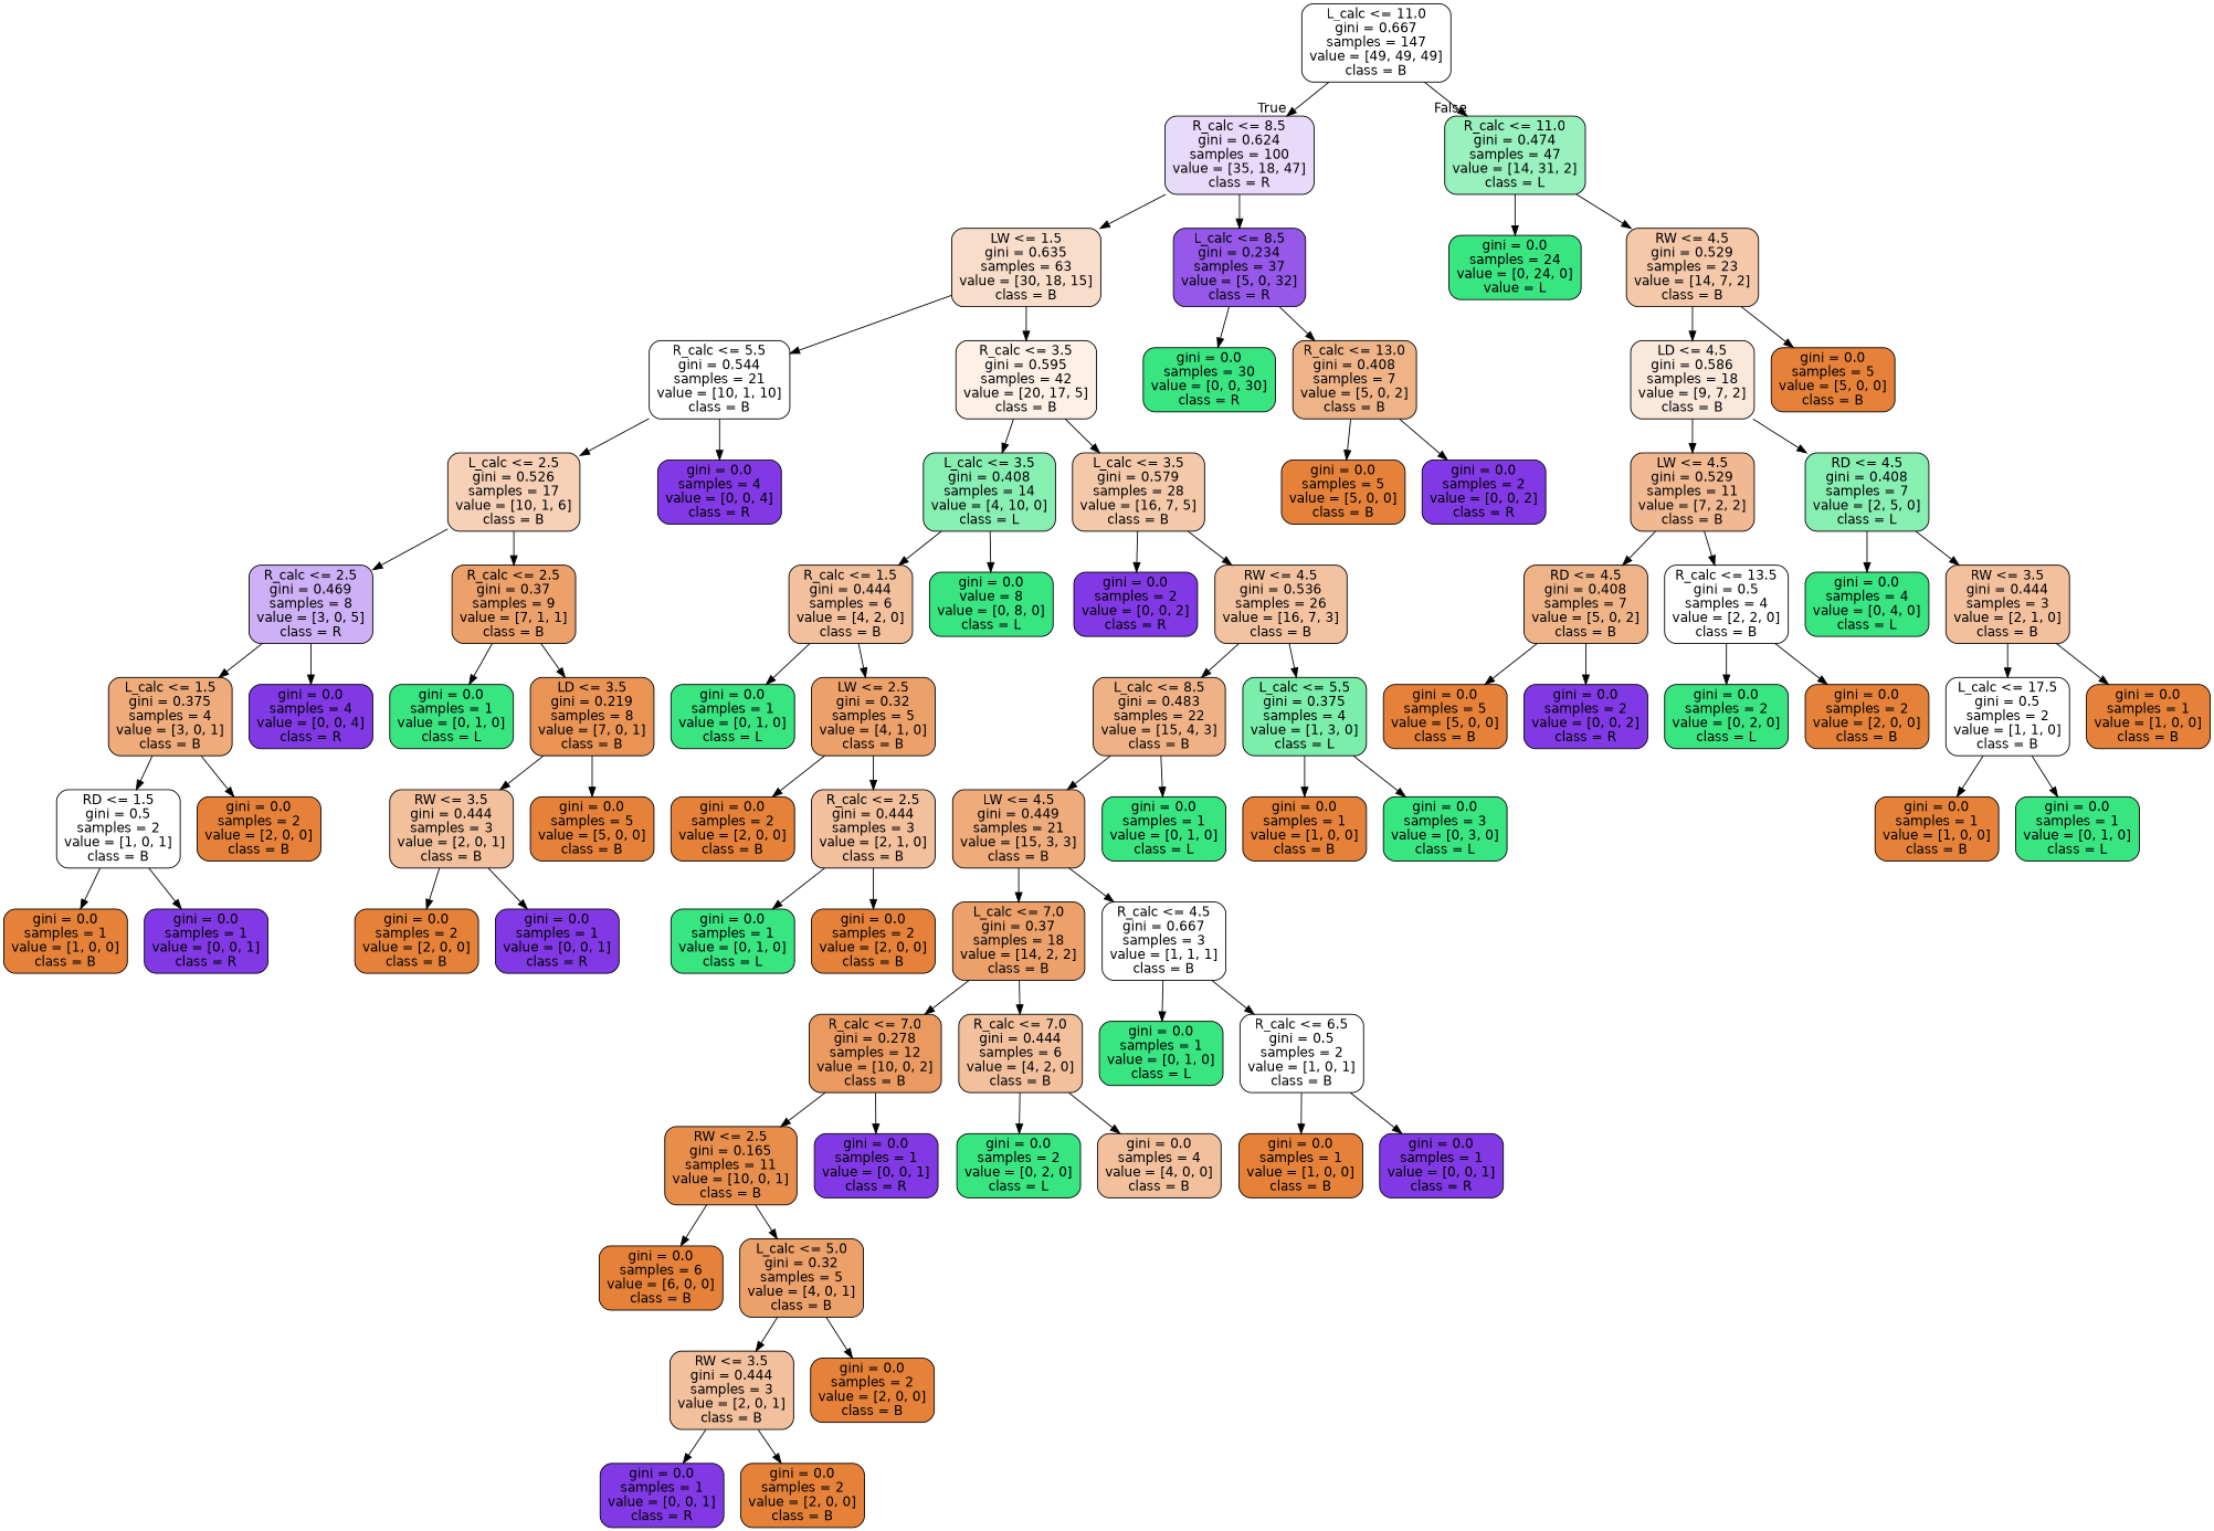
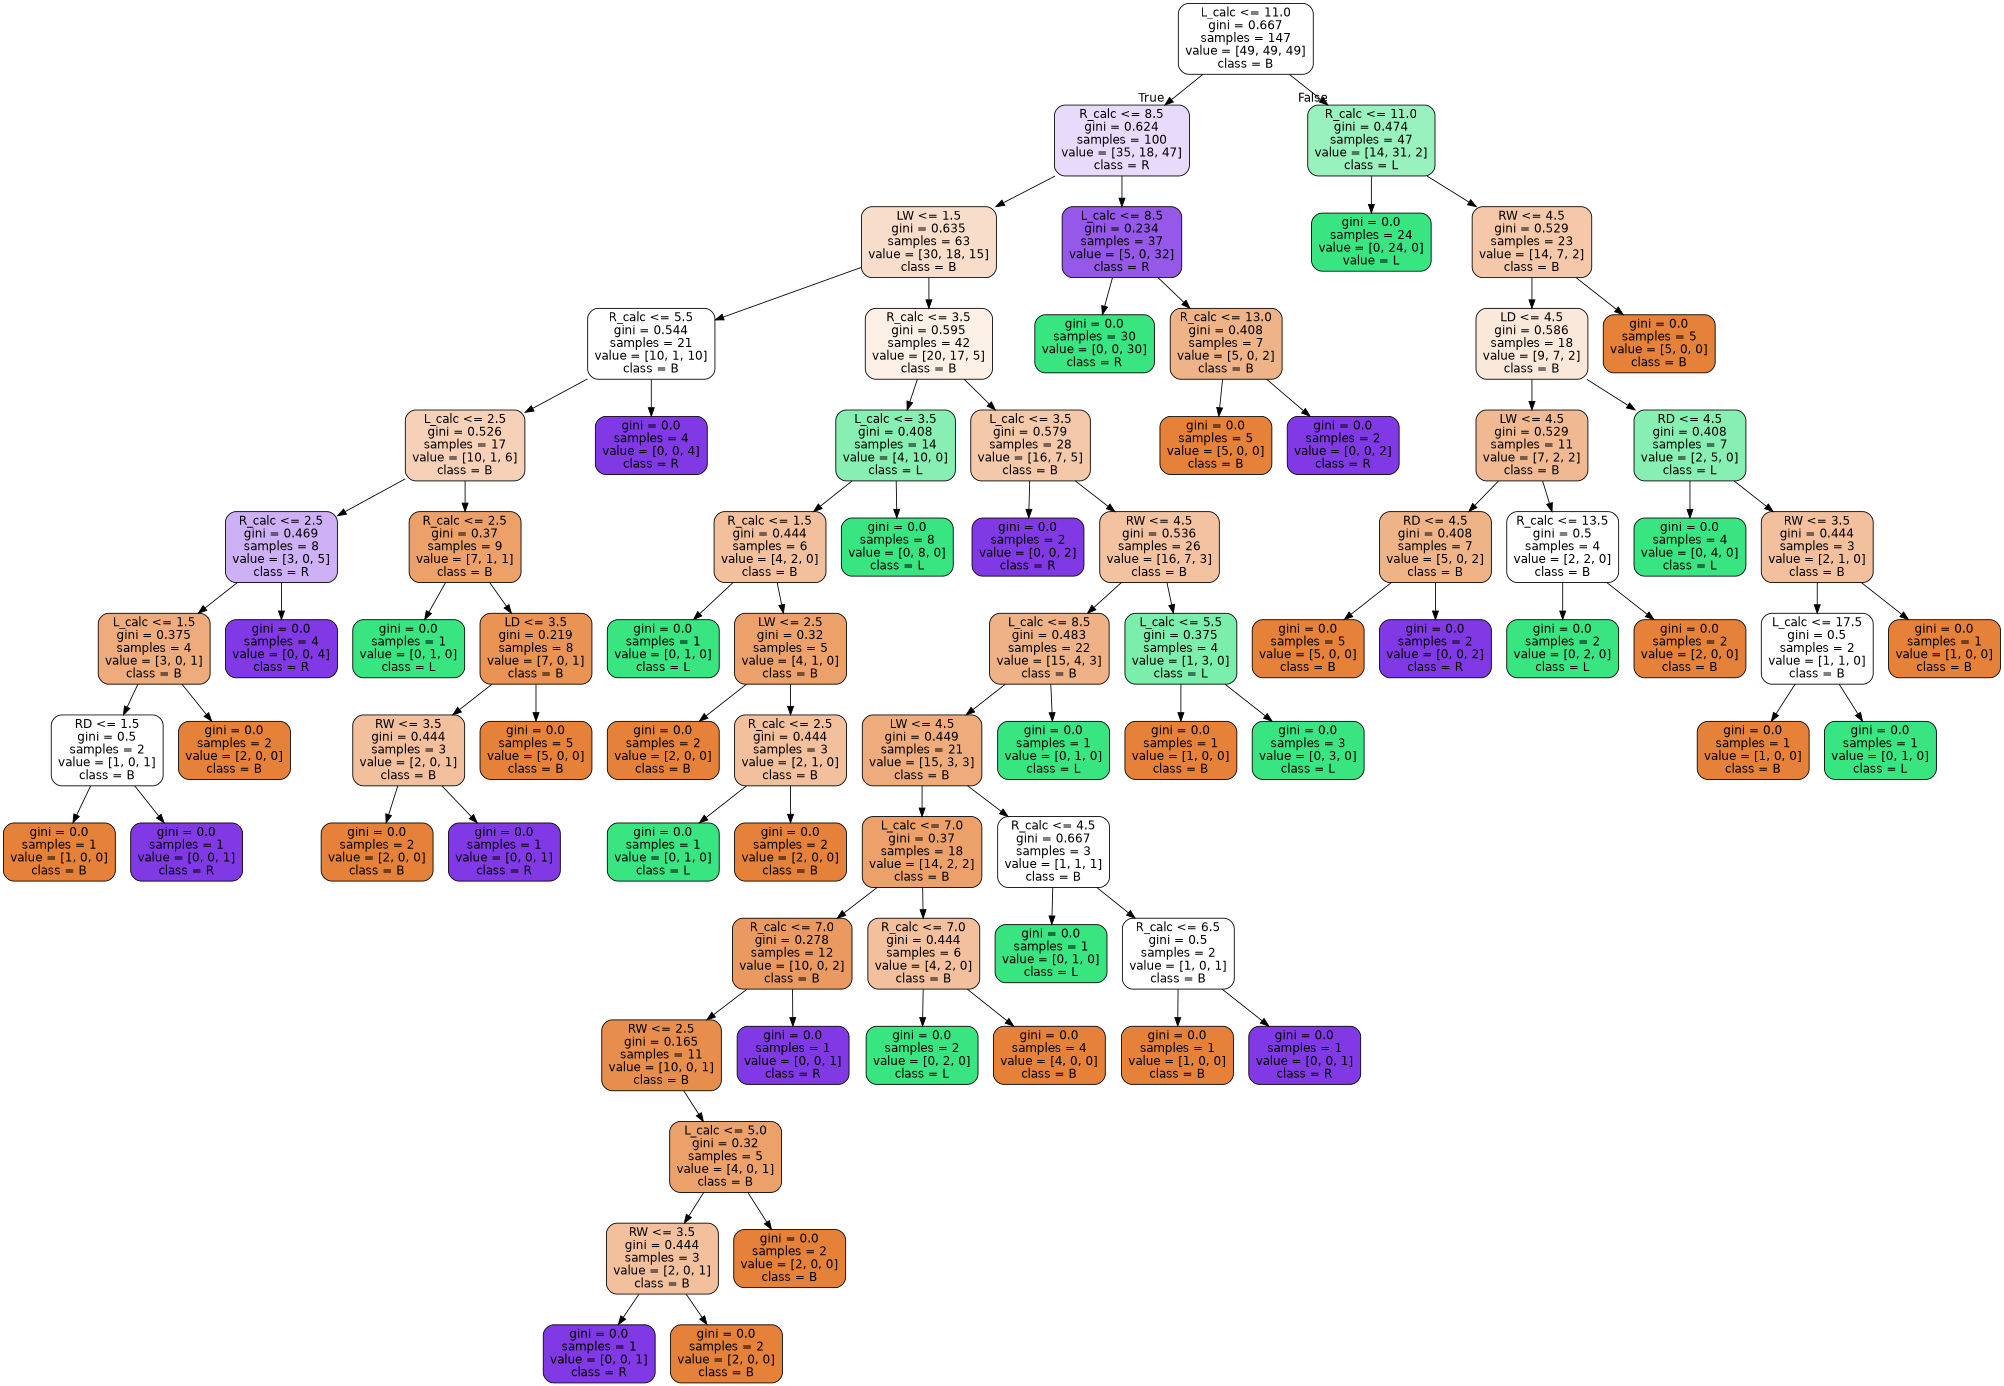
  digraph {
    node [color=black fillcolor="#e58139" fontname=helvetica shape=box style="filled, rounded"]
    edge [fontname=helvetica]
    n1 [fillcolor="#ffffff" label="L_calc <= 11.0\ngini = 0.667\nsamples = 147\nvalue = [49, 49, 49]\nclass = B"]
    n2 [fillcolor="#e8dafa" label="R_calc <= 8.5\ngini = 0.624\nsamples = 100\nvalue = [35, 18, 47]\nclass = R"]
    n3 [fillcolor="#99f2be" label="R_calc <= 11.0\ngini = 0.474\nsamples = 47\nvalue = [14, 31, 2]\nclass = L"]
    n4 [fillcolor="#f8ddca" label="LW <= 1.5\ngini = 0.635\nsamples = 63\nvalue = [30, 18, 15]\nclass = B"]
    n5 [fillcolor="#9558e9" label="L_calc <= 8.5\ngini = 0.234\nsamples = 37\nvalue = [5, 0, 32]\nclass = R"]
    n6 [fillcolor="#39e581" label="gini = 0.0\nsamples = 24\nvalue = [0, 24, 0]\nvalue = L"]
    n7 [fillcolor="#f4c8a8" label="RW <= 4.5\ngini = 0.529\nsamples = 23\nvalue = [14, 7, 2]\nclass = B"]
    n8 [fillcolor="#ffffff" label="R_calc <= 5.5\ngini = 0.544\nsamples = 21\nvalue = [10, 1, 10]\nclass = B"]
    n9 [fillcolor="#fcf0e7" label="R_calc <= 3.5\ngini = 0.595\nsamples = 42\nvalue = [20, 17, 5]\nclass = B"]
    n10 [fillcolor="#39e581" label="gini = 0.0\nsamples = 30\nvalue = [0, 0, 30]\nclass = R"]
    n11 [fillcolor="#efb388" label="R_calc <= 13.0\ngini = 0.408\nsamples = 7\nvalue = [5, 0, 2]\nclass = B"]
    n12 [fillcolor="#f6d1b7" label="L_calc <= 2.5\ngini = 0.526\nsamples = 17\nvalue = [10, 1, 6]\nclass = B"]
    n13 [fillcolor="#8139e5" label="gini = 0.0\nsamples = 4\nvalue = [0, 0, 4]\nclass = R"]
    n14 [fillcolor="#88efb3" label="L_calc <= 3.5\ngini = 0.408\nsamples = 14\nvalue = [4, 10, 0]\nclass = L"]
    n15 [fillcolor="#f4c9aa" label="L_calc <= 3.5\ngini = 0.579\nsamples = 28\nvalue = [16, 7, 5]\nclass = B"]
    n16 [fillcolor="#cdb0f5" label="R_calc <= 2.5\ngini = 0.469\nsamples = 8\nvalue = [3, 0, 5]\nclass = R"]
    n17 [fillcolor="#eca06a" label="R_calc <= 2.5\ngini = 0.37\nsamples = 9\nvalue = [7, 1, 1]\nclass = B"]
    n18 [fillcolor="#eeab7b" label="L_calc <= 1.5\ngini = 0.375\nsamples = 4\nvalue = [3, 0, 1]\nclass = B"]
    n19 [fillcolor="#8139e5" label="gini = 0.0\nsamples = 4\nvalue = [0, 0, 4]\nclass = R"]
    n20 [fillcolor="#39e581" label="gini = 0.0\nsamples = 1\nvalue = [0, 1, 0]\nclass = L"]
    n21 [fillcolor="#e99355" label="LD <= 3.5\ngini = 0.219\nsamples = 8\nvalue = [7, 0, 1]\nclass = B"]
    n22 [fillcolor="#ffffff" label="RD <= 1.5\ngini = 0.5\nsamples = 2\nvalue = [1, 0, 1]\nclass = B"]
    n23 [label="gini = 0.0\nsamples = 2\nvalue = [2, 0, 0]\nclass = B"]
    n24 [label="gini = 0.0\nsamples = 1\nvalue = [1, 0, 0]\nclass = B"]
    n25 [fillcolor="#8139e5" label="gini = 0.0\nsamples = 1\nvalue = [0, 0, 1]\nclass = R"]
    n26 [fillcolor="#f2c09c" label="RW <= 3.5\ngini = 0.444\nsamples = 3\nvalue = [2, 0, 1]\nclass = B"]
    n27 [label="gini = 0.0\nsamples = 5\nvalue = [5, 0, 0]\nclass = B"]
    n28 [label="gini = 0.0\nsamples = 2\nvalue = [2, 0, 0]\nclass = B"]
    n29 [fillcolor="#8139e5" label="gini = 0.0\nsamples = 1\nvalue = [0, 0, 1]\nclass = R"]
    n30 [fillcolor="#f2c09c" label="R_calc <= 1.5\ngini = 0.444\nsamples = 6\nvalue = [4, 2, 0]\nclass = B"]
-   n31 [fillcolor="#39e581" label="gini = 0.0\nvalue = 8\nvalue = [0, 8, 0]\nclass = L"]
+   n31 [fillcolor="#39e581" label="gini = 0.0\nsamples = 8\nvalue = [0, 8, 0]\nclass = L"]
    n32 [fillcolor="#8139e5" label="gini = 0.0\nsamples = 2\nvalue = [0, 0, 2]\nclass = R"]
    n33 [fillcolor="#f3c3a1" label="RW <= 4.5\ngini = 0.536\nsamples = 26\nvalue = [16, 7, 3]\nclass = B"]
    n34 [fillcolor="#39e581" label="gini = 0.0\nsamples = 1\nvalue = [0, 1, 0]\nclass = L"]
    n35 [fillcolor="#eca06a" label="LW <= 2.5\ngini = 0.32\nsamples = 5\nvalue = [4, 1, 0]\nclass = B"]
    n36 [label="gini = 0.0\nsamples = 2\nvalue = [2, 0, 0]\nclass = B"]
    n37 [fillcolor="#f2c09c" label="R_calc <= 2.5\ngini = 0.444\nsamples = 3\nvalue = [2, 1, 0]\nclass = B"]
    n38 [fillcolor="#39e581" label="gini = 0.0\nsamples = 1\nvalue = [0, 1, 0]\nclass = L"]
    n39 [label="gini = 0.0\nsamples = 2\nvalue = [2, 0, 0]\nclass = B"]
    n40 [fillcolor="#efb286" label="L_calc <= 8.5\ngini = 0.483\nsamples = 22\nvalue = [15, 4, 3]\nclass = B"]
    n41 [fillcolor="#7beeab" label="L_calc <= 5.5\ngini = 0.375\nsamples = 4\nvalue = [1, 3, 0]\nclass = L"]
    n42 [fillcolor="#eeab7b" label="LW <= 4.5\ngini = 0.449\nsamples = 21\nvalue = [15, 3, 3]\nclass = B"]
    n43 [fillcolor="#39e581" label="gini = 0.0\nsamples = 1\nvalue = [0, 1, 0]\nclass = L"]
    n44 [label="gini = 0.0\nsamples = 1\nvalue = [1, 0, 0]\nclass = B"]
    n45 [fillcolor="#39e581" label="gini = 0.0\nsamples = 3\nvalue = [0, 3, 0]\nclass = L"]
    n46 [fillcolor="#eca06a" label="L_calc <= 7.0\ngini = 0.37\nsamples = 18\nvalue = [14, 2, 2]\nclass = B"]
    n47 [fillcolor="#ffffff" label="R_calc <= 4.5\ngini = 0.667\nsamples = 3\nvalue = [1, 1, 1]\nclass = B"]
    n48 [fillcolor="#ea9a61" label="R_calc <= 7.0\ngini = 0.278\nsamples = 12\nvalue = [10, 0, 2]\nclass = B"]
    n49 [fillcolor="#f2c09c" label="R_calc <= 7.0\ngini = 0.444\nsamples = 6\nvalue = [4, 2, 0]\nclass = B"]
    n50 [fillcolor="#39e581" label="gini = 0.0\nsamples = 1\nvalue = [0, 1, 0]\nclass = L"]
    n51 [fillcolor="#ffffff" label="R_calc <= 6.5\ngini = 0.5\nsamples = 2\nvalue = [1, 0, 1]\nclass = B"]
    n52 [fillcolor="#e88e4d" label="RW <= 2.5\ngini = 0.165\nsamples = 11\nvalue = [10, 0, 1]\nclass = B"]
    n53 [fillcolor="#8139e5" label="gini = 0.0\nsamples = 1\nvalue = [0, 0, 1]\nclass = R"]
    n54 [fillcolor="#39e581" label="gini = 0.0\nsamples = 2\nvalue = [0, 2, 0]\nclass = L"]
-   n55 [fillcolor="#f2c09c" label="gini = 0.0\nsamples = 4\nvalue = [4, 0, 0]\nclass = B"]
-   n56 [label="gini = 0.0\nsamples = 6\nvalue = [6, 0, 0]\nclass = B"]
+   n55 [label="gini = 0.0\nsamples = 4\nvalue = [4, 0, 0]\nclass = B"]
    n57 [fillcolor="#eca06a" label="L_calc <= 5.0\ngini = 0.32\nsamples = 5\nvalue = [4, 0, 1]\nclass = B"]
    n58 [fillcolor="#f2c09c" label="RW <= 3.5\ngini = 0.444\nsamples = 3\nvalue = [2, 0, 1]\nclass = B"]
    n59 [label="gini = 0.0\nsamples = 2\nvalue = [2, 0, 0]\nclass = B"]
    n60 [fillcolor="#8139e5" label="gini = 0.0\nsamples = 1\nvalue = [0, 0, 1]\nclass = R"]
    n61 [label="gini = 0.0\nsamples = 2\nvalue = [2, 0, 0]\nclass = B"]
    n62 [label="gini = 0.0\nsamples = 1\nvalue = [1, 0, 0]\nclass = B"]
    n63 [fillcolor="#8139e5" label="gini = 0.0\nsamples = 1\nvalue = [0, 0, 1]\nclass = R"]
    n64 [label="gini = 0.0\nsamples = 5\nvalue = [5, 0, 0]\nclass = B"]
    n65 [fillcolor="#8139e5" label="gini = 0.0\nsamples = 2\nvalue = [0, 0, 2]\nclass = R"]
    n66 [fillcolor="#fae8db" label="LD <= 4.5\ngini = 0.586\nsamples = 18\nvalue = [9, 7, 2]\nclass = B"]
    n67 [label="gini = 0.0\nsamples = 5\nvalue = [5, 0, 0]\nclass = B"]
    n68 [fillcolor="#f1b991" label="LW <= 4.5\ngini = 0.529\nsamples = 11\nvalue = [7, 2, 2]\nclass = B"]
    n69 [fillcolor="#88efb3" label="RD <= 4.5\ngini = 0.408\nsamples = 7\nvalue = [2, 5, 0]\nclass = L"]
    n70 [fillcolor="#efb388" label="RD <= 4.5\ngini = 0.408\nsamples = 7\nvalue = [5, 0, 2]\nclass = B"]
    n71 [fillcolor="#ffffff" label="R_calc <= 13.5\ngini = 0.5\nsamples = 4\nvalue = [2, 2, 0]\nclass = B"]
    n72 [fillcolor="#39e581" label="gini = 0.0\nsamples = 4\nvalue = [0, 4, 0]\nclass = L"]
    n73 [fillcolor="#f2c09c" label="RW <= 3.5\ngini = 0.444\nsamples = 3\nvalue = [2, 1, 0]\nclass = B"]
    n74 [label="gini = 0.0\nsamples = 5\nvalue = [5, 0, 0]\nclass = B"]
    n75 [fillcolor="#8139e5" label="gini = 0.0\nsamples = 2\nvalue = [0, 0, 2]\nclass = R"]
    n76 [fillcolor="#39e581" label="gini = 0.0\nsamples = 2\nvalue = [0, 2, 0]\nclass = L"]
    n77 [label="gini = 0.0\nsamples = 2\nvalue = [2, 0, 0]\nclass = B"]
    n78 [fillcolor="#ffffff" label="L_calc <= 17.5\ngini = 0.5\nsamples = 2\nvalue = [1, 1, 0]\nclass = B"]
    n79 [label="gini = 0.0\nsamples = 1\nvalue = [1, 0, 0]\nclass = B"]
    n80 [label="gini = 0.0\nsamples = 1\nvalue = [1, 0, 0]\nclass = B"]
    n81 [fillcolor="#39e581" label="gini = 0.0\nsamples = 1\nvalue = [0, 1, 0]\nclass = L"]
    n1 -> n2 [headlabel=True labelangle=45 labeldistance=2.5]
    n1 -> n3 [headlabel=False labelangle=-45 labeldistance=2.5]
    n2 -> n4
    n2 -> n5
    n3 -> n6
    n3 -> n7
    n4 -> n8
    n4 -> n9
    n5 -> n10
    n5 -> n11
    n7 -> n66
    n7 -> n67
    n8 -> n12
    n8 -> n13
    n9 -> n14
    n9 -> n15
    n11 -> n64
    n11 -> n65
    n12 -> n16
    n12 -> n17
    n14 -> n30
    n14 -> n31
    n15 -> n32
    n15 -> n33
    n16 -> n18
    n16 -> n19
    n17 -> n20
    n17 -> n21
    n18 -> n22
    n18 -> n23
    n21 -> n26
    n21 -> n27
    n22 -> n24
    n22 -> n25
    n26 -> n28
    n26 -> n29
    n30 -> n34
    n30 -> n35
    n33 -> n40
    n33 -> n41
    n35 -> n36
    n35 -> n37
    n37 -> n38
    n37 -> n39
    n40 -> n42
    n40 -> n43
    n41 -> n44
    n41 -> n45
    n42 -> n46
    n42 -> n47
    n46 -> n48
    n46 -> n49
    n47 -> n50
    n47 -> n51
    n48 -> n52
    n48 -> n53
    n49 -> n54
    n49 -> n55
    n51 -> n62
    n51 -> n63
-   n52 -> n56
    n52 -> n57
    n57 -> n58
    n57 -> n59
    n58 -> n60
    n58 -> n61
    n66 -> n68
    n66 -> n69
    n68 -> n70
    n68 -> n71
    n69 -> n72
    n69 -> n73
    n70 -> n74
    n70 -> n75
    n71 -> n76
    n71 -> n77
    n73 -> n78
    n73 -> n79
    n78 -> n80
    n78 -> n81
  }
